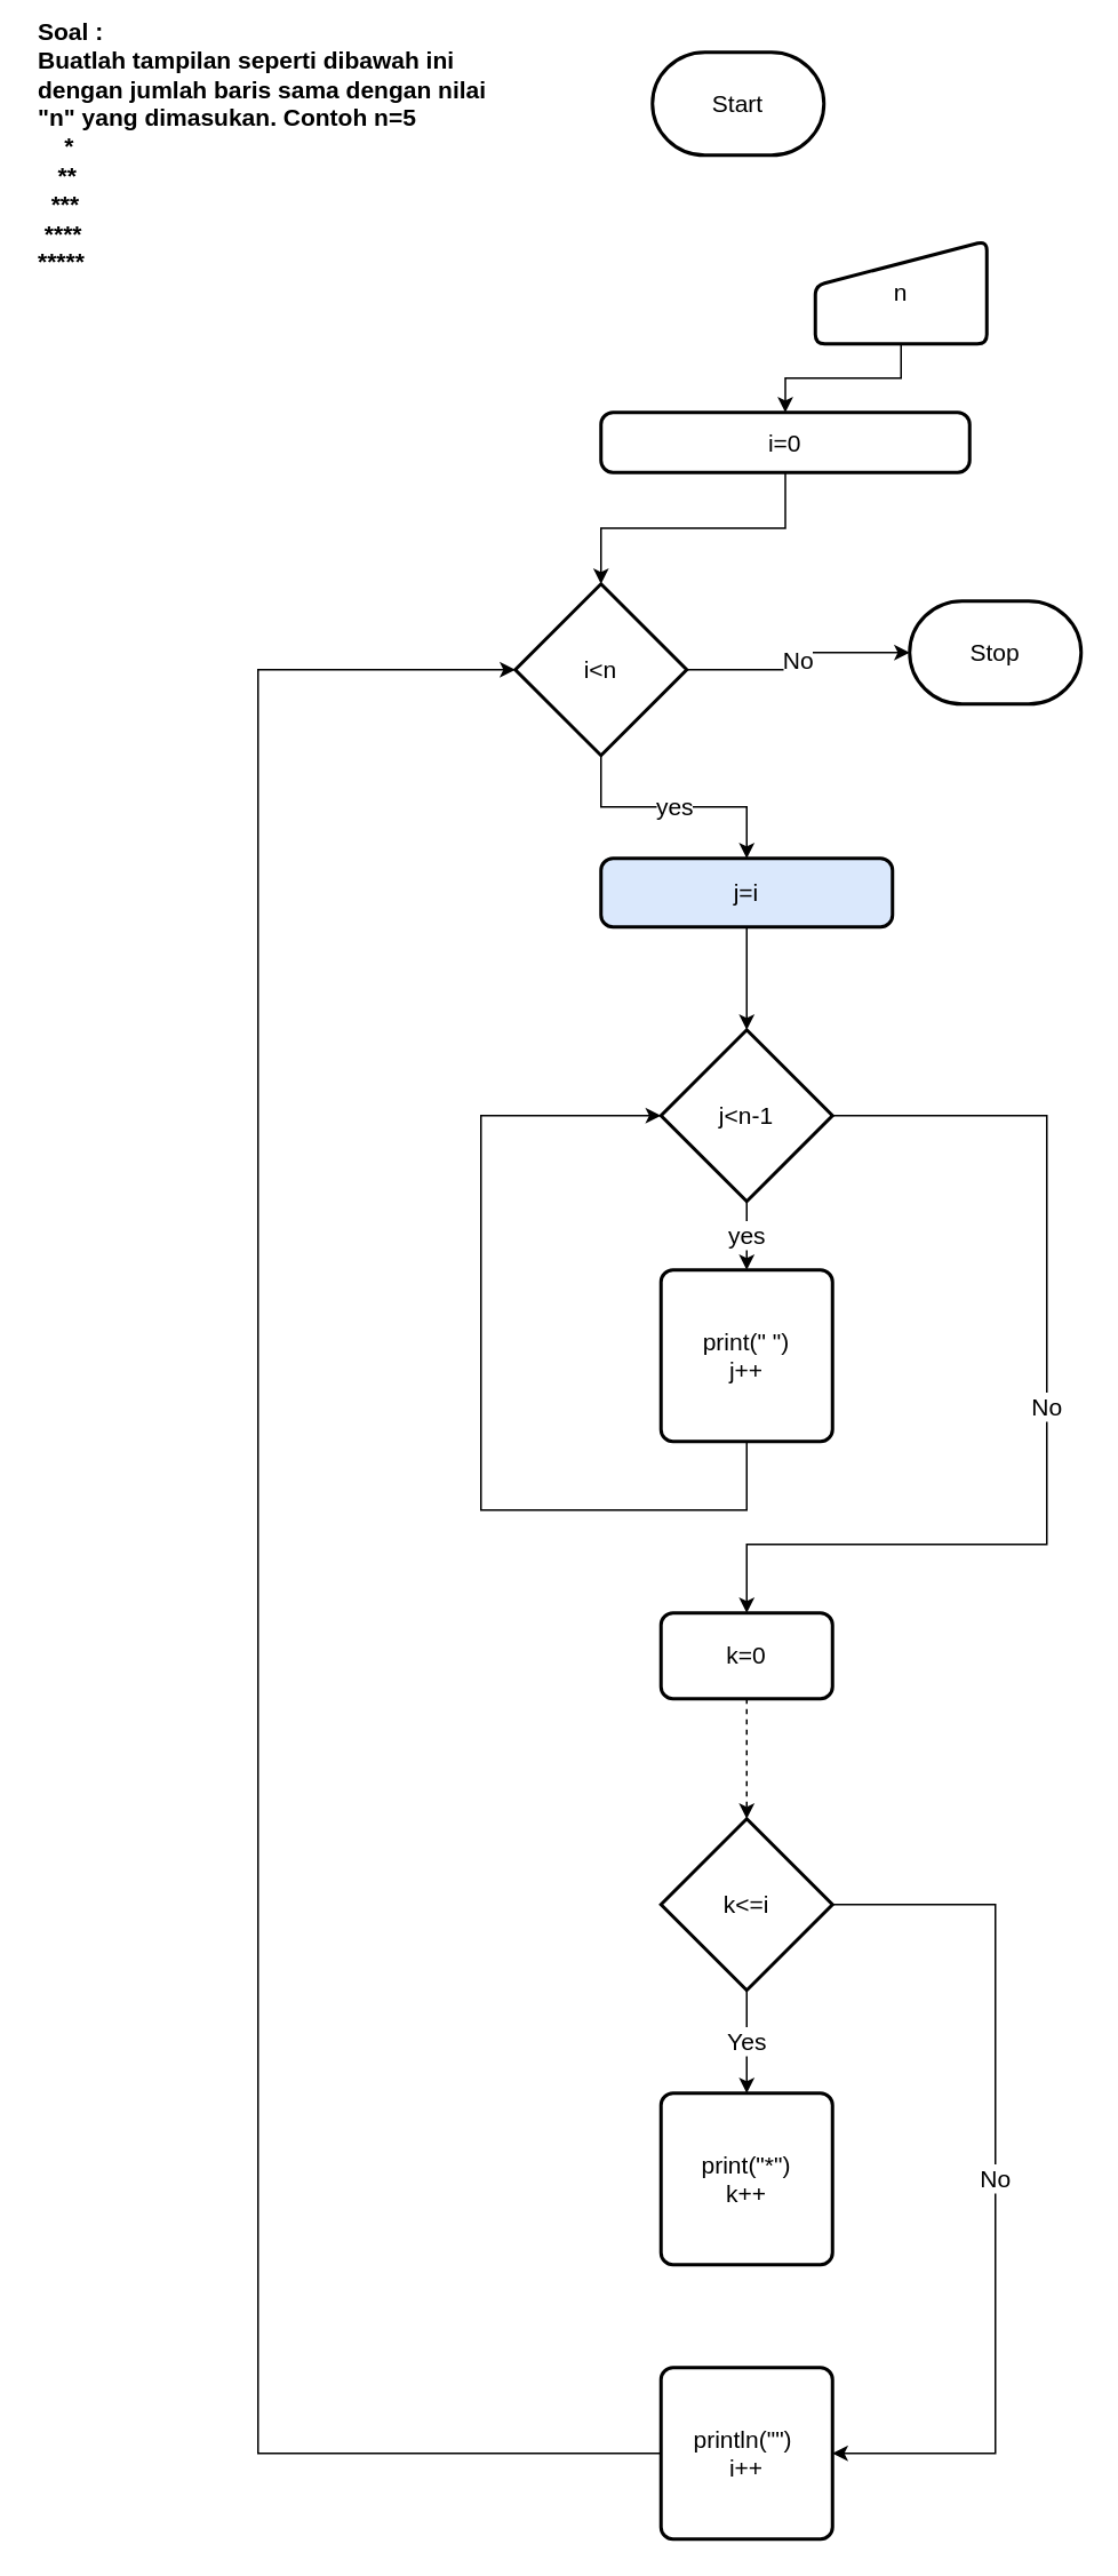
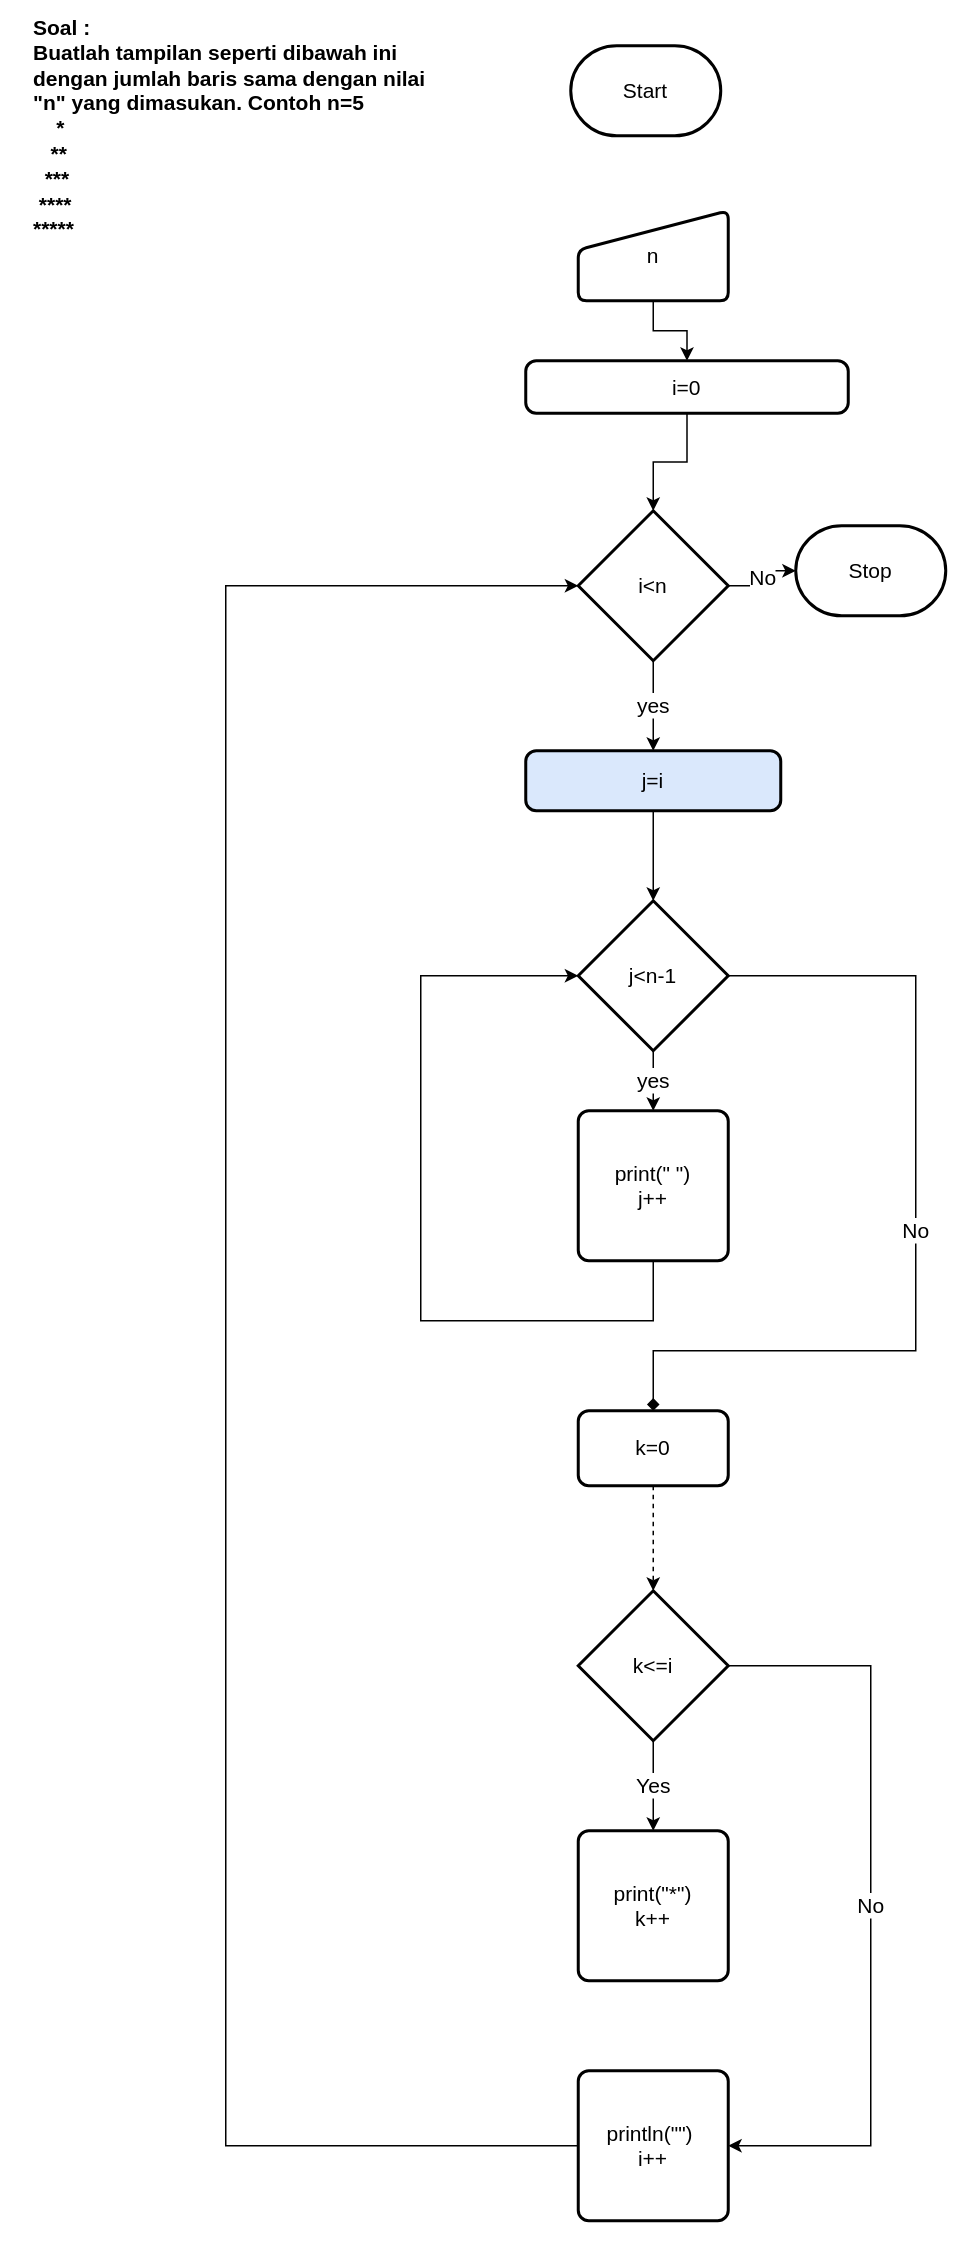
  <mxCell id="0" />
  <mxCell id="1" parent="0" />
  <mxCell id="2" value="&lt;font style=&quot;font-size: 14px;&quot;&gt;&lt;b&gt;Soal :&lt;br&gt;Buatlah tampilan seperti dibawah ini dengan jumlah baris sama dengan nilai &quot;n&quot; yang dimasukan. Contoh n=5&lt;br&gt;&amp;nbsp; &amp;nbsp; *&lt;br&gt;&amp;nbsp; &amp;nbsp;**&lt;br&gt;&amp;nbsp; ***&lt;br&gt;&amp;nbsp;****&lt;br&gt;*****&lt;/b&gt;&lt;/font&gt;" style="text;html=1;strokeColor=none;fillColor=none;align=left;verticalAlign=middle;whiteSpace=wrap;rounded=0;" vertex="1" parent="1"><mxGeometry x="20" y="20" width="280" height="130" as="geometry" /></mxCell>
  <mxCell id="3" value="Start" style="strokeWidth=2;html=1;shape=mxgraph.flowchart.terminator;whiteSpace=wrap;fontSize=14;" vertex="1" parent="1"><mxGeometry x="380" y="30" width="100" height="60" as="geometry" /></mxCell>
  <mxCell id="4" value="" style="edgeStyle=orthogonalEdgeStyle;rounded=0;orthogonalLoop=1;jettySize=auto;html=1;fontSize=14;" edge="1" parent="1" source="5" target="7"><mxGeometry relative="1" as="geometry" /></mxCell>
- <mxCell id="5" value="n" style="html=1;strokeWidth=2;shape=manualInput;whiteSpace=wrap;rounded=1;size=26;arcSize=11;fontSize=14;" vertex="1" parent="1"><mxGeometry x="475" y="140" width="100" height="60" as="geometry" /></mxCell>
+ <mxCell id="5" value="n" style="html=1;strokeWidth=2;shape=manualInput;whiteSpace=wrap;rounded=1;size=26;arcSize=11;fontSize=14;" vertex="1" parent="1"><mxGeometry x="385" y="140" width="100" height="60" as="geometry" /></mxCell>
  <mxCell id="6" style="edgeStyle=orthogonalEdgeStyle;rounded=0;orthogonalLoop=1;jettySize=auto;html=1;entryX=0.5;entryY=0;entryDx=0;entryDy=0;entryPerimeter=0;fontSize=14;" edge="1" parent="1" source="7" target="10"><mxGeometry relative="1" as="geometry" /></mxCell>
  <mxCell id="7" value="i=0" style="rounded=1;whiteSpace=wrap;html=1;absoluteArcSize=1;arcSize=14;strokeWidth=2;fontSize=14;" vertex="1" parent="1"><mxGeometry x="350" y="240" width="215" height="35" as="geometry" /></mxCell>
  <mxCell id="8" value="No" style="edgeStyle=orthogonalEdgeStyle;rounded=0;orthogonalLoop=1;jettySize=auto;html=1;fontSize=14;" edge="1" parent="1" source="10" target="11"><mxGeometry relative="1" as="geometry" /></mxCell>
  <mxCell id="9" value="yes" style="edgeStyle=orthogonalEdgeStyle;rounded=0;orthogonalLoop=1;jettySize=auto;html=1;fontSize=14;" edge="1" parent="1" source="10" target="13"><mxGeometry relative="1" as="geometry" /></mxCell>
- <mxCell id="10" value="i&amp;lt;n" style="strokeWidth=2;html=1;shape=mxgraph.flowchart.decision;whiteSpace=wrap;fontSize=14;" vertex="1" parent="1"><mxGeometry x="300" y="340" width="100" height="100" as="geometry" /></mxCell>
+ <mxCell id="10" value="i&amp;lt;n" style="strokeWidth=2;html=1;shape=mxgraph.flowchart.decision;whiteSpace=wrap;fontSize=14;" vertex="1" parent="1"><mxGeometry x="385" y="340" width="100" height="100" as="geometry" /></mxCell>
  <mxCell id="11" value="Stop" style="strokeWidth=2;html=1;shape=mxgraph.flowchart.terminator;whiteSpace=wrap;fontSize=14;" vertex="1" parent="1"><mxGeometry x="530" y="350" width="100" height="60" as="geometry" /></mxCell>
  <mxCell id="12" value="" style="edgeStyle=orthogonalEdgeStyle;rounded=0;orthogonalLoop=1;jettySize=auto;html=1;fontSize=14;" edge="1" parent="1" source="13" target="16"><mxGeometry relative="1" as="geometry" /></mxCell>
  <mxCell id="13" value="j=i" style="rounded=1;whiteSpace=wrap;html=1;absoluteArcSize=1;arcSize=14;strokeWidth=2;fontSize=14;fillColor=#dae8fc;" vertex="1" parent="1"><mxGeometry x="350" y="500" width="170" height="40" as="geometry" /></mxCell>
  <mxCell id="14" value="yes" style="edgeStyle=orthogonalEdgeStyle;rounded=0;orthogonalLoop=1;jettySize=auto;html=1;fontSize=14;" edge="1" parent="1" source="16" target="18"><mxGeometry relative="1" as="geometry" /></mxCell>
- <mxCell id="15" value="No" style="edgeStyle=orthogonalEdgeStyle;rounded=0;orthogonalLoop=1;jettySize=auto;html=1;fontSize=14;entryX=0.5;entryY=0;entryDx=0;entryDy=0;" edge="1" parent="1" source="16" target="20"><mxGeometry relative="1" as="geometry"><mxPoint x="440" y="920" as="targetPoint" /><Array as="points"><mxPoint x="610" y="650" /><mxPoint x="610" y="900" /><mxPoint x="435" y="900" /></Array></mxGeometry></mxCell>
+ <mxCell id="15" value="No" style="edgeStyle=orthogonalEdgeStyle;rounded=0;orthogonalLoop=1;jettySize=auto;html=1;fontSize=14;entryX=0.5;entryY=0;entryDx=0;entryDy=0;endArrow=diamond;" edge="1" parent="1" source="16" target="20"><mxGeometry relative="1" as="geometry"><mxPoint x="440" y="920" as="targetPoint" /><Array as="points"><mxPoint x="610" y="650" /><mxPoint x="610" y="900" /><mxPoint x="435" y="900" /></Array></mxGeometry></mxCell>
  <mxCell id="16" value="j&amp;lt;n-1" style="strokeWidth=2;html=1;shape=mxgraph.flowchart.decision;whiteSpace=wrap;fontSize=14;" vertex="1" parent="1"><mxGeometry x="385" y="600" width="100" height="100" as="geometry" /></mxCell>
  <mxCell id="17" style="edgeStyle=orthogonalEdgeStyle;rounded=0;orthogonalLoop=1;jettySize=auto;html=1;fontSize=14;entryX=0;entryY=0.5;entryDx=0;entryDy=0;entryPerimeter=0;" edge="1" parent="1" source="18" target="16"><mxGeometry relative="1" as="geometry"><mxPoint x="280" y="720" as="targetPoint" /><Array as="points"><mxPoint x="435" y="880" /><mxPoint x="280" y="880" /><mxPoint x="280" y="650" /></Array></mxGeometry></mxCell>
  <mxCell id="18" value="print(&quot; &quot;)&lt;br&gt;j++" style="rounded=1;whiteSpace=wrap;html=1;absoluteArcSize=1;arcSize=14;strokeWidth=2;fontSize=14;" vertex="1" parent="1"><mxGeometry x="385" y="740" width="100" height="100" as="geometry" /></mxCell>
  <mxCell id="19" value="" style="edgeStyle=orthogonalEdgeStyle;rounded=0;orthogonalLoop=1;jettySize=auto;html=1;fontSize=14;dashed=1;" edge="1" parent="1" source="20" target="23"><mxGeometry relative="1" as="geometry" /></mxCell>
  <mxCell id="20" value="k=0" style="rounded=1;whiteSpace=wrap;html=1;absoluteArcSize=1;arcSize=14;strokeWidth=2;fontSize=14;" vertex="1" parent="1"><mxGeometry x="385" y="940" width="100" height="50" as="geometry" /></mxCell>
  <mxCell id="21" value="Yes" style="edgeStyle=orthogonalEdgeStyle;rounded=0;orthogonalLoop=1;jettySize=auto;html=1;fontSize=14;" edge="1" parent="1" source="23" target="24"><mxGeometry relative="1" as="geometry" /></mxCell>
  <mxCell id="22" value="No" style="edgeStyle=orthogonalEdgeStyle;rounded=0;orthogonalLoop=1;jettySize=auto;html=1;fontSize=14;entryX=1;entryY=0.5;entryDx=0;entryDy=0;" edge="1" parent="1" source="23" target="26"><mxGeometry relative="1" as="geometry"><mxPoint x="490" y="1430" as="targetPoint" /><Array as="points"><mxPoint x="580" y="1110" /><mxPoint x="580" y="1430" /></Array></mxGeometry></mxCell>
  <mxCell id="23" value="k&amp;lt;=i" style="strokeWidth=2;html=1;shape=mxgraph.flowchart.decision;whiteSpace=wrap;fontSize=14;" vertex="1" parent="1"><mxGeometry x="385" y="1060" width="100" height="100" as="geometry" /></mxCell>
  <mxCell id="24" value="print(&quot;*&quot;)&lt;br&gt;k++" style="rounded=1;whiteSpace=wrap;html=1;absoluteArcSize=1;arcSize=14;strokeWidth=2;fontSize=14;" vertex="1" parent="1"><mxGeometry x="385" y="1220" width="100" height="100" as="geometry" /></mxCell>
  <mxCell id="25" style="edgeStyle=orthogonalEdgeStyle;rounded=0;orthogonalLoop=1;jettySize=auto;html=1;fontSize=14;entryX=0;entryY=0.5;entryDx=0;entryDy=0;entryPerimeter=0;" edge="1" parent="1" source="26" target="10"><mxGeometry relative="1" as="geometry"><mxPoint x="360" y="380" as="targetPoint" /><Array as="points"><mxPoint x="150" y="1430" /><mxPoint x="150" y="390" /></Array></mxGeometry></mxCell>
  <mxCell id="26" value="println(&quot;&quot;)&amp;nbsp;&lt;br&gt;i++" style="rounded=1;whiteSpace=wrap;html=1;absoluteArcSize=1;arcSize=14;strokeWidth=2;fontSize=14;" vertex="1" parent="1"><mxGeometry x="385" y="1380" width="100" height="100" as="geometry" /></mxCell>
